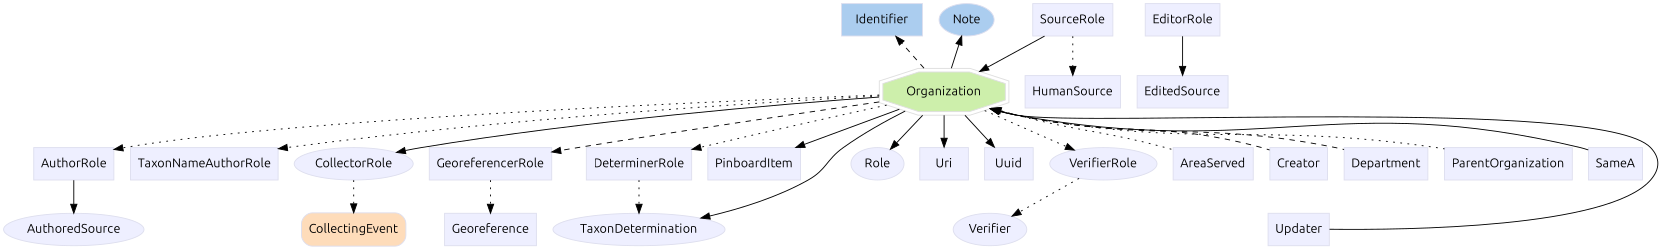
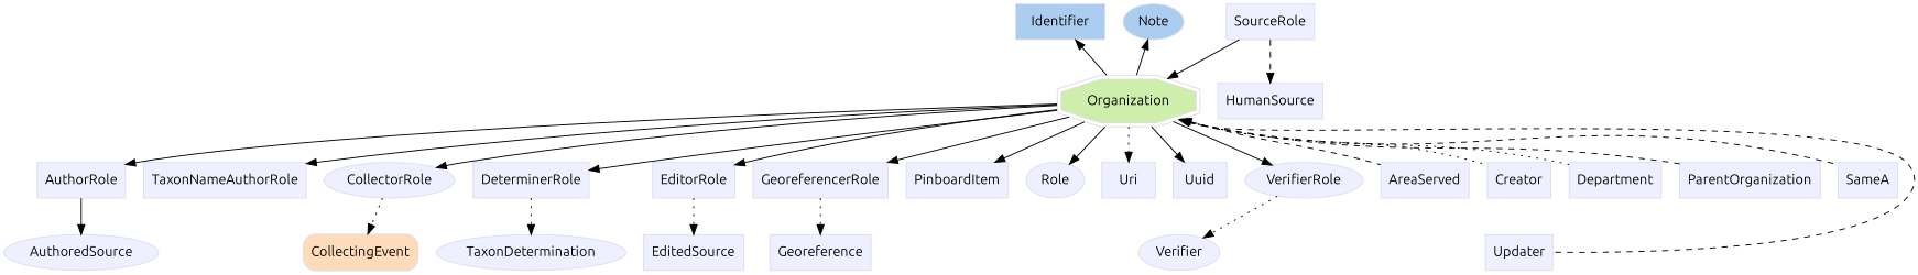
  digraph {
    fontname=Ubuntu
    rankdir=TB
    node [color="#dddeee" fillcolor="#eeefff" fontname=Ubuntu group=supporting shape=box style=filled]
    edge [fontname=Ubuntu]
    n1 [fillcolor="#abcdef" group=annotator height=0.5 label=Identifier width=1.2558]
    n2 [fillcolor="#abcdef" group=annotator height=0.5 label=Note shape=oval width=0.80088]
    n3 [fillcolor="#fedcba" group=core height=0.51389 label=CollectingEvent shape=Mrecord width=1.441]
    n4 [color="#dedede" fillcolor="#cdefab" group=target height=0.61111 label=Organization shape=doubleoctagon width=1.8859]
    n5 [height=0.5 label=AuthorRole width=1.1076]
    n6 [height=0.5 label=AuthoredSource shape=ellipse width=1.4514]
    n7 [height=0.5 label=TaxonNameAuthorRole width=2.0451]
    n8 [height=0.5 label=CollectorRole shape=ellipse width=1.2743]
    n9 [height=0.5 label=DeterminerRole width=1.441]
    n10 [height=0.5 label=EditorRole width=1.0451]
    n11 [height=0.5 label=EditedSource width=1.2326]
    n12 [height=0.5 label=GeoreferencerRole width=1.6493]
    n13 [height=0.5 label=Georeference width=1.2326]
    n14 [height=0.5 label=SourceRole width=1.0972]
    n15 [height=0.5 label=HumanSource width=1.3056]
    n16 [height=0.5 label=PinboardItem width=1.2535]
    n17 [height=0.5 label=Role shape=ellipse width=0.75]
    n18 [height=0.5 label=TaxonDetermination shape=ellipse width=1.7951]
    n19 [height=0.5 label=Uri width=0.75]
    n20 [height=0.5 label=Uuid width=0.75]
    n21 [height=0.5 label=VerifierRole shape=ellipse width=1.1493]
    n22 [height=0.5 label=Verifier shape=ellipse width=0.79514]
    n23 [height=0.5 label=AreaServed width=1.1076]
    n24 [height=0.5 label=Creator width=0.78472]
    n25 [height=0.5 label=Department width=1.1181]
    n26 [height=0.5 label=ParentOrganization width=1.6806]
    n27 [height=0.5 label=SameA width=0.78472]
    n28 [height=0.5 label=Updater width=0.82639]
    subgraph sub_1 {
      rank=min
      n1
      n2
    }
    subgraph sub_2 {
      n3
    }
    subgraph sub_3 {
      n4
      n5
      n6
      n7
      n8
      n9
      n10
      n11
      n12
      n13
      n14
      n15
      n16
      n17
      n18
      n19
      n20
      n21
      n22
      n23
      n24
      n25
      n26
      n27
      n28
    }
-   n4 -> n1 [style=dashed]
+   n4 -> n1
    n4 -> n2
-   n4 -> n5 [style=dotted]
-   n4 -> n7 [style=dotted]
+   n4 -> n5
+   n4 -> n7
    n4 -> n8
-   n4 -> n9 [style=dotted]
-   n4 -> n18
-   n4 -> n12 [style=dashed]
+   n4 -> n9
+   n4 -> n10
+   n4 -> n12
    n4 -> n16
    n4 -> n17
-   n4 -> n19
+   n4 -> n19 [style=dotted]
    n4 -> n20
-   n4 -> n21 [style=dotted]
-   n4 -> n23 [dir=back style=dotted]
-   n4 -> n24 [dir=back style=dashed]
-   n4 -> n25 [dir=back style=dashed]
-   n4 -> n26 [dir=back style=dotted]
-   n4 -> n27 [dir=back style=solid]
-   n4 -> n28 [dir=back style=solid]
+   n4 -> n21
+   n4 -> n23 [dir=back style=dashed]
+   n4 -> n24 [dir=back style=dotted]
+   n4 -> n25 [dir=back style=dotted]
+   n4 -> n26 [dir=back style=dashed]
+   n4 -> n27 [dir=back style=dashed]
+   n4 -> n28 [dir=back style=dashed]
    n5 -> n6 [style=solid]
    n8 -> n3 [style=dotted]
    n9 -> n18 [style=dotted]
-   n10 -> n11 [style=solid]
+   n10 -> n11 [style=dotted]
    n12 -> n13 [style=dotted]
    n14 -> n4
-   n14 -> n15 [style=dotted]
+   n14 -> n15 [style=dashed]
    n17 -> n22 [style=invis]
    n21 -> n22 [style=dotted]
    n24 -> n28 [style=invis]
  }
